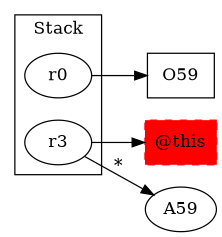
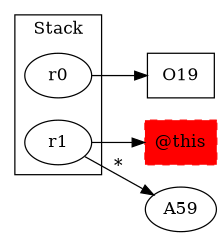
  digraph {
    rankDir=LR
    rankdir=LR
    r0
-   r3
-   O59 [shape=box]
+   r3 [label=r1]
+   O59 [shape=box label=O19]
    "@this" [color=red shape=box style="filled,dashed"]
    A59
    subgraph cluster_1 {
      label=Stack
      r0
      r3
    }
    r0 -> O59
    r3 -> "@this"
    r3 -> A59 [label="*" weight=0.2]
  }
